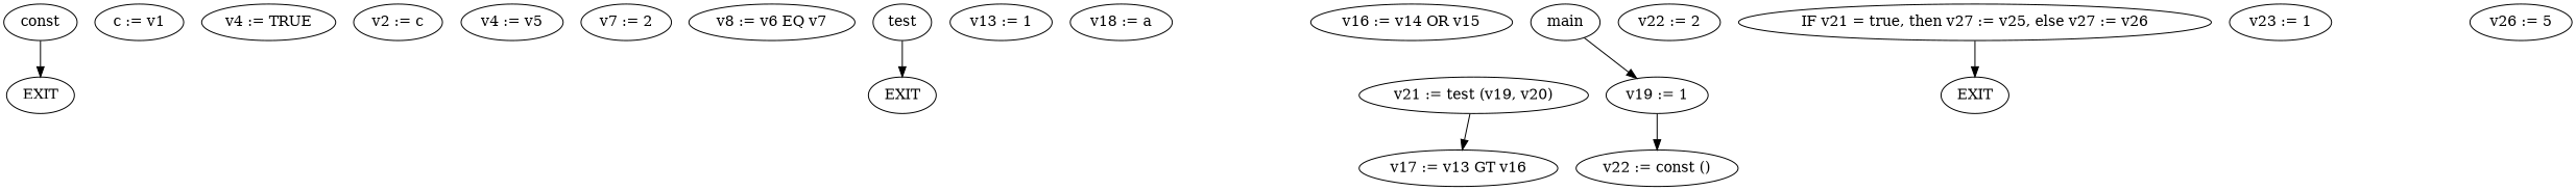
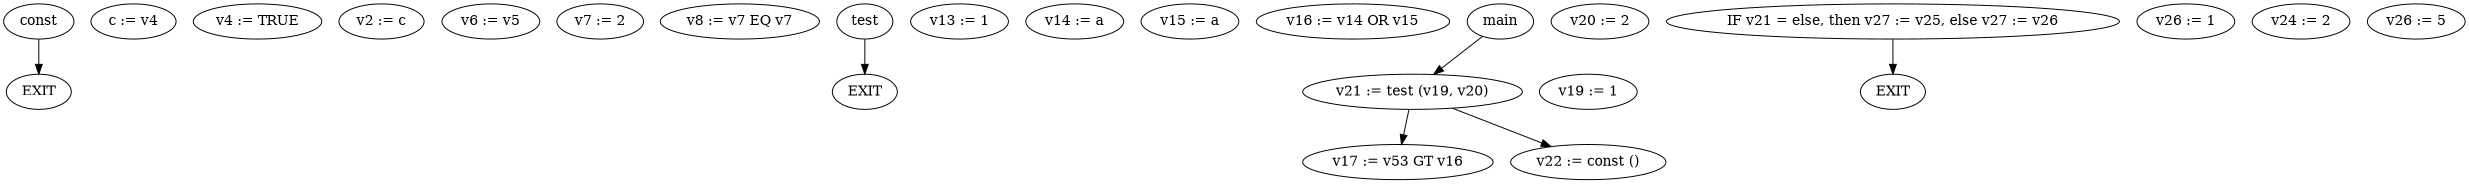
  digraph {
    n1 [label=const]
    n2 [label=EXIT]
-   n3 [label="c := v1"]
+   n3 [label="c := v4"]
    n4 [label="v4 := TRUE"]
    n5 [label="v2 := c"]
-   n6 [label="v4 := v5"]
+   n6 [label="v6 := v5"]
    n7 [label="v7 := 2"]
-   n8 [label="v8 := v6 EQ v7"]
+   n8 [label="v8 := v7 EQ v7"]
    n9 [label=test]
    n10 [label=EXIT]
    n11 [label="v13 := 1"]
-   n12 [label="v18 := a"]
+   n12 [label="v14 := a"]
+   n13 [label="v15 := a"]
    n14 [label="v16 := v14 OR v15"]
-   n15 [label="v17 := v13 GT v16"]
+   n15 [label="v17 := v53 GT v16"]
    n16 [label=main]
    n17 [label="v21 := test (v19, v20)"]
    n18 [label="v22 := const ()"]
    n19 [label="v19 := 1"]
-   n20 [label="v22 := 2"]
-   n21 [label="IF v21 = true, then v27 := v25, else v27 := v26"]
+   n20 [label="v20 := 2"]
+   n21 [label="IF v21 = else, then v27 := v25, else v27 := v26"]
    n22 [label=EXIT]
-   n23 [label="v23 := 1"]
+   n23 [label="v26 := 1"]
+   n24 [label="v24 := 2"]
    n25 [label="v26 := 5"]
    n1 -> n2
    n9 -> n10
-   n16 -> n19
+   n16 -> n17
    n17 -> n15
-   n19 -> n18
+   n17 -> n18
    n21 -> n22
  }
